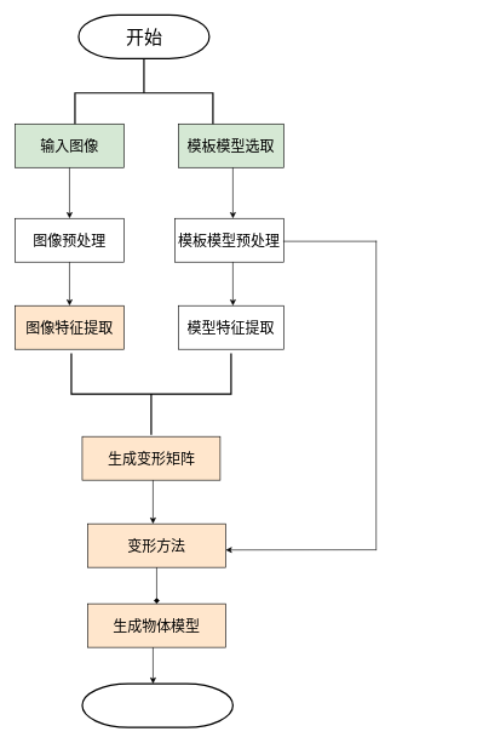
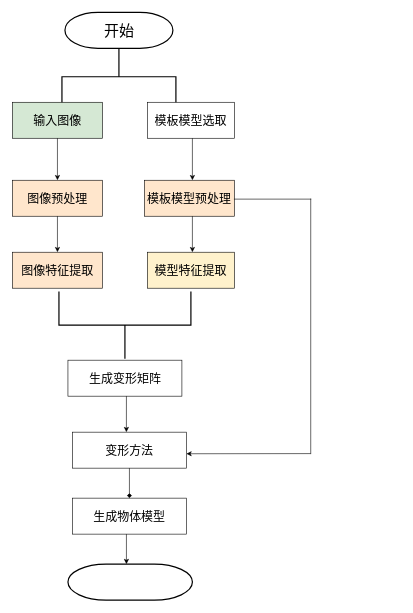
  <mxCell id="0" />
  <mxCell id="1" parent="0" />
  <mxCell id="2" value="&lt;font style=&quot;font-size: 25px;&quot;&gt;开始&lt;/font&gt;" style="strokeWidth=2;html=1;shape=mxgraph.flowchart.terminator;whiteSpace=wrap;fontFamily=Helvetica;" vertex="1" parent="1"><mxGeometry x="107.5" y="20" width="180" height="60" as="geometry" /></mxCell>
  <mxCell id="3" value="" style="strokeWidth=2;html=1;shape=mxgraph.flowchart.annotation_2;align=left;labelPosition=right;pointerEvents=1;rotation=90;" vertex="1" parent="1"><mxGeometry x="150" y="32.5" width="95" height="190" as="geometry" /></mxCell>
  <mxCell id="4" value="输入图像" style="rounded=0;whiteSpace=wrap;html=1;fontSize=20;fillColor=#d5e8d4;" vertex="1" parent="1"><mxGeometry x="20" y="170" width="150" height="60" as="geometry" /></mxCell>
- <mxCell id="5" value="模板模型选取" style="rounded=0;whiteSpace=wrap;html=1;fontSize=20;fillColor=#d5e8d4;" vertex="1" parent="1"><mxGeometry x="245" y="170" width="145" height="60" as="geometry" /></mxCell>
+ <mxCell id="5" value="模板模型选取" style="rounded=0;whiteSpace=wrap;html=1;fontSize=20;" vertex="1" parent="1"><mxGeometry x="245" y="170" width="145" height="60" as="geometry" /></mxCell>
  <mxCell id="6" value="" style="endArrow=classic;html=1;rounded=0;fontFamily=Helvetica;fontSize=20;exitX=0.5;exitY=1;exitDx=0;exitDy=0;" edge="1" parent="1" source="4"><mxGeometry width="50" height="50" relative="1" as="geometry"><mxPoint x="90" y="270" as="sourcePoint" /><mxPoint x="95" y="300" as="targetPoint" /></mxGeometry></mxCell>
  <mxCell id="7" value="" style="endArrow=classic;html=1;rounded=0;fontFamily=Helvetica;fontSize=20;" edge="1" parent="1"><mxGeometry width="50" height="50" relative="1" as="geometry"><mxPoint x="320" y="230" as="sourcePoint" /><mxPoint x="320" y="300" as="targetPoint" /></mxGeometry></mxCell>
- <mxCell id="8" value="图像预处理" style="rounded=0;whiteSpace=wrap;html=1;fontFamily=Helvetica;fontSize=20;" vertex="1" parent="1"><mxGeometry x="20" y="300" width="150" height="60" as="geometry" /></mxCell>
- <mxCell id="9" value="模板模型预处理" style="rounded=0;whiteSpace=wrap;html=1;fontFamily=Helvetica;fontSize=20;" vertex="1" parent="1"><mxGeometry x="240" y="300" width="150" height="60" as="geometry" /></mxCell>
+ <mxCell id="8" value="图像预处理" style="rounded=0;whiteSpace=wrap;html=1;fontFamily=Helvetica;fontSize=20;fillColor=#ffe6cc;" vertex="1" parent="1"><mxGeometry x="20" y="300" width="150" height="60" as="geometry" /></mxCell>
+ <mxCell id="9" value="模板模型预处理" style="rounded=0;whiteSpace=wrap;html=1;fontFamily=Helvetica;fontSize=20;fillColor=#ffe6cc;" vertex="1" parent="1"><mxGeometry x="240" y="300" width="150" height="60" as="geometry" /></mxCell>
  <mxCell id="10" value="" style="endArrow=classic;html=1;rounded=0;fontFamily=Helvetica;fontSize=20;exitX=0.5;exitY=1;exitDx=0;exitDy=0;" edge="1" parent="1" source="8"><mxGeometry width="50" height="50" relative="1" as="geometry"><mxPoint x="150" y="310" as="sourcePoint" /><mxPoint x="95" y="420" as="targetPoint" /></mxGeometry></mxCell>
  <mxCell id="11" value="" style="endArrow=classic;html=1;rounded=0;fontFamily=Helvetica;fontSize=20;" edge="1" parent="1"><mxGeometry width="50" height="50" relative="1" as="geometry"><mxPoint x="320" y="360" as="sourcePoint" /><mxPoint x="320" y="420" as="targetPoint" /></mxGeometry></mxCell>
- <mxCell id="12" value="模型特征提取" style="rounded=0;whiteSpace=wrap;html=1;fontFamily=Helvetica;fontSize=20;" vertex="1" parent="1"><mxGeometry x="245" y="420" width="145" height="60" as="geometry" /></mxCell>
+ <mxCell id="12" value="模型特征提取" style="rounded=0;whiteSpace=wrap;html=1;fontFamily=Helvetica;fontSize=20;fillColor=#fff2cc;" vertex="1" parent="1"><mxGeometry x="245" y="420" width="145" height="60" as="geometry" /></mxCell>
  <mxCell id="13" value="图像特征提取" style="rounded=0;whiteSpace=wrap;html=1;fontFamily=Helvetica;fontSize=20;fillColor=#ffe6cc;" vertex="1" parent="1"><mxGeometry x="20" y="420" width="150" height="60" as="geometry" /></mxCell>
  <mxCell id="14" value="" style="strokeWidth=2;html=1;shape=mxgraph.flowchart.annotation_2;align=left;labelPosition=right;pointerEvents=1;fontFamily=Helvetica;fontSize=20;rotation=-90;" vertex="1" parent="1"><mxGeometry x="151.5" y="431.5" width="112" height="220" as="geometry" /></mxCell>
- <mxCell id="15" value="生成变形矩阵" style="rounded=0;whiteSpace=wrap;html=1;fontFamily=Helvetica;fontSize=20;fillColor=#ffe6cc;" vertex="1" parent="1"><mxGeometry x="112.5" y="600" width="190" height="60" as="geometry" /></mxCell>
+ <mxCell id="15" value="生成变形矩阵" style="rounded=0;whiteSpace=wrap;html=1;fontFamily=Helvetica;fontSize=20;" vertex="1" parent="1"><mxGeometry x="112.5" y="600" width="190" height="60" as="geometry" /></mxCell>
  <mxCell id="16" value="" style="endArrow=classic;html=1;rounded=0;fontFamily=Helvetica;fontSize=20;entryX=0.526;entryY=0.167;entryDx=0;entryDy=0;entryPerimeter=0;" edge="1" parent="1"><mxGeometry width="50" height="50" relative="1" as="geometry"><mxPoint x="210" y="660" as="sourcePoint" /><mxPoint x="209.94" y="720.02" as="targetPoint" /></mxGeometry></mxCell>
- <mxCell id="17" value="变形方法" style="rounded=0;whiteSpace=wrap;html=1;fontFamily=Helvetica;fontSize=20;fillColor=#ffe6cc;" vertex="1" parent="1"><mxGeometry x="120" y="720" width="190" height="60" as="geometry" /></mxCell>
- <mxCell id="18" value="生成物体模型" style="rounded=0;whiteSpace=wrap;html=1;fontFamily=Helvetica;fontSize=20;fillColor=#ffe6cc;" vertex="1" parent="1"><mxGeometry x="120" y="830" width="190" height="60" as="geometry" /></mxCell>
+ <mxCell id="17" value="变形方法" style="rounded=0;whiteSpace=wrap;html=1;fontFamily=Helvetica;fontSize=20;" vertex="1" parent="1"><mxGeometry x="120" y="720" width="190" height="60" as="geometry" /></mxCell>
+ <mxCell id="18" value="生成物体模型" style="rounded=0;whiteSpace=wrap;html=1;fontFamily=Helvetica;fontSize=20;" vertex="1" parent="1"><mxGeometry x="120" y="830" width="190" height="60" as="geometry" /></mxCell>
  <mxCell id="19" value="" style="strokeWidth=2;html=1;shape=mxgraph.flowchart.terminator;whiteSpace=wrap;fontFamily=Helvetica;fontSize=20;" vertex="1" parent="1"><mxGeometry x="112.5" y="940" width="207.5" height="60" as="geometry" /></mxCell>
  <mxCell id="20" value="" style="endArrow=classic;html=1;rounded=0;fontFamily=Helvetica;fontSize=20;exitX=0.48;exitY=-0.108;exitDx=0;exitDy=0;exitPerimeter=0;" edge="1" parent="1" source="19"><mxGeometry width="50" height="50" relative="1" as="geometry"><mxPoint x="150" y="890" as="sourcePoint" /><mxPoint x="212" y="934" as="targetPoint" /></mxGeometry></mxCell>
  <mxCell id="21" value="" style="endArrow=diamond;html=1;rounded=0;fontFamily=Helvetica;fontSize=20;entryX=0.5;entryY=0;entryDx=0;entryDy=0;exitX=0.5;exitY=1;exitDx=0;exitDy=0;" edge="1" parent="1" source="17" target="18"><mxGeometry width="50" height="50" relative="1" as="geometry"><mxPoint x="150" y="890" as="sourcePoint" /><mxPoint x="200" y="840" as="targetPoint" /></mxGeometry></mxCell>
  <mxCell id="22" value="" style="endArrow=classic;html=1;rounded=0;fontFamily=Helvetica;fontSize=20;" edge="1" parent="1"><mxGeometry width="50" height="50" relative="1" as="geometry"><mxPoint x="210" y="890" as="sourcePoint" /><mxPoint x="210" y="940" as="targetPoint" /></mxGeometry></mxCell>
  <mxCell id="23" value="" style="shape=partialRectangle;whiteSpace=wrap;html=1;bottom=0;right=0;fillColor=none;fontFamily=Helvetica;fontSize=20;rotation=90;" vertex="1" parent="1"><mxGeometry x="241.5" y="480" width="424.25" height="127.25" as="geometry" /></mxCell>
  <mxCell id="24" value="" style="endArrow=classic;html=1;rounded=0;fontFamily=Helvetica;fontSize=20;exitX=1;exitY=0;exitDx=0;exitDy=0;" edge="1" parent="1" source="23"><mxGeometry width="50" height="50" relative="1" as="geometry"><mxPoint x="380" y="770" as="sourcePoint" /><mxPoint x="310" y="756" as="targetPoint" /></mxGeometry></mxCell>
